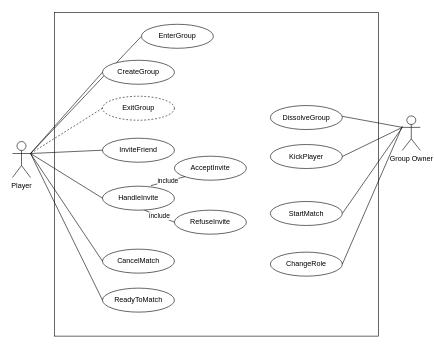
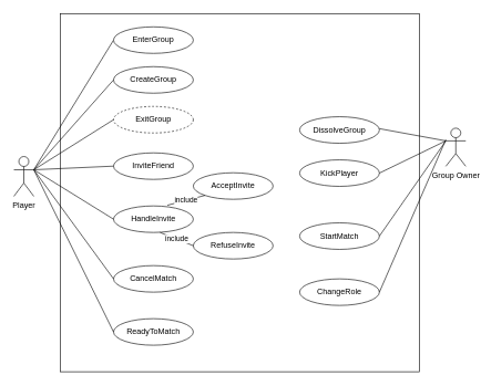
  <mxCell id="0" />
  <mxCell id="1" parent="0" />
  <mxCell id="2" value="" style="whiteSpace=wrap;html=1;aspect=fixed;fillColor=none;" vertex="1" parent="1"><mxGeometry x="90" y="20" width="540" height="540" as="geometry" /></mxCell>
  <mxCell id="3" style="rounded=1;orthogonalLoop=1;jettySize=auto;html=1;exitX=1;exitY=0.333;exitDx=0;exitDy=0;exitPerimeter=0;entryX=0;entryY=0.5;entryDx=0;entryDy=0;curved=0;endArrow=none;endFill=0;" edge="1" parent="1" source="4" target="6"><mxGeometry relative="1" as="geometry" /></mxCell>
  <mxCell id="4" value="Player" style="shape=umlActor;verticalLabelPosition=bottom;verticalAlign=top;html=1;" vertex="1" parent="1"><mxGeometry x="20" y="235.5" width="30" height="60" as="geometry" /></mxCell>
  <mxCell id="5" value="CreateGroup" style="ellipse;whiteSpace=wrap;html=1;" vertex="1" parent="1"><mxGeometry x="170" y="100" width="120" height="40" as="geometry" /></mxCell>
- <mxCell id="6" value="EnterGroup" style="ellipse;whiteSpace=wrap;html=1;" vertex="1" parent="1"><mxGeometry x="235" y="40" width="120" height="40" as="geometry" /></mxCell>
+ <mxCell id="6" value="EnterGroup" style="ellipse;whiteSpace=wrap;html=1;" vertex="1" parent="1"><mxGeometry x="170" y="40" width="120" height="40" as="geometry" /></mxCell>
  <mxCell id="7" value="ExitGroup" style="ellipse;whiteSpace=wrap;html=1;dashed=1;" vertex="1" parent="1"><mxGeometry x="170" y="160" width="120" height="40" as="geometry" /></mxCell>
  <mxCell id="8" value="InviteFriend" style="ellipse;whiteSpace=wrap;html=1;" vertex="1" parent="1"><mxGeometry x="170" y="230" width="120" height="40" as="geometry" /></mxCell>
  <mxCell id="9" value="HandleInvite" style="ellipse;whiteSpace=wrap;html=1;" vertex="1" parent="1"><mxGeometry x="170" y="310" width="120" height="40" as="geometry" /></mxCell>
  <mxCell id="10" value="KickPlayer" style="ellipse;whiteSpace=wrap;html=1;" vertex="1" parent="1"><mxGeometry x="450" y="240.5" width="120" height="40" as="geometry" /></mxCell>
  <mxCell id="11" value="DissolveGroup" style="ellipse;whiteSpace=wrap;html=1;" vertex="1" parent="1"><mxGeometry x="450" y="175.5" width="120" height="40" as="geometry" /></mxCell>
  <mxCell id="12" value="Group Owner" style="shape=umlActor;verticalLabelPosition=bottom;verticalAlign=top;html=1;" vertex="1" parent="1"><mxGeometry x="670" y="192.75" width="30" height="57.5" as="geometry" /></mxCell>
  <mxCell id="13" value="StartMatch" style="ellipse;whiteSpace=wrap;html=1;" vertex="1" parent="1"><mxGeometry x="450" y="335.5" width="120" height="40" as="geometry" /></mxCell>
- <mxCell id="14" value="CancelMatch" style="ellipse;whiteSpace=wrap;html=1;" vertex="1" parent="1"><mxGeometry x="170" y="415" width="120" height="40" as="geometry" /></mxCell>
+ <mxCell id="14" value="CancelMatch" style="ellipse;whiteSpace=wrap;html=1;" vertex="1" parent="1"><mxGeometry x="170" y="400" width="120" height="40" as="geometry" /></mxCell>
  <mxCell id="15" value="ReadyToMatch" style="ellipse;whiteSpace=wrap;html=1;" vertex="1" parent="1"><mxGeometry x="170" y="480" width="120" height="40" as="geometry" /></mxCell>
  <mxCell id="16" value="ChangeRole" style="ellipse;whiteSpace=wrap;html=1;" vertex="1" parent="1"><mxGeometry x="450" y="420" width="120" height="40" as="geometry" /></mxCell>
- <mxCell id="17" style="rounded=0;orthogonalLoop=1;jettySize=auto;html=1;exitX=0;exitY=0.5;exitDx=0;exitDy=0;entryX=1;entryY=0.333;entryDx=0;entryDy=0;entryPerimeter=0;endArrow=none;endFill=0;dashed=1;" edge="1" parent="1" source="7" target="4"><mxGeometry relative="1" as="geometry" /></mxCell>
+ <mxCell id="17" style="rounded=0;orthogonalLoop=1;jettySize=auto;html=1;exitX=0;exitY=0.5;exitDx=0;exitDy=0;entryX=1;entryY=0.333;entryDx=0;entryDy=0;entryPerimeter=0;endArrow=none;endFill=0;" edge="1" parent="1" source="7" target="4"><mxGeometry relative="1" as="geometry" /></mxCell>
  <mxCell id="18" style="rounded=0;orthogonalLoop=1;jettySize=auto;html=1;exitX=0;exitY=0.5;exitDx=0;exitDy=0;entryX=1;entryY=0.333;entryDx=0;entryDy=0;entryPerimeter=0;strokeColor=default;endArrow=none;endFill=0;" edge="1" parent="1" source="8" target="4"><mxGeometry relative="1" as="geometry" /></mxCell>
  <mxCell id="19" value="" style="endArrow=none;html=1;rounded=0;exitX=1;exitY=0.333;exitDx=0;exitDy=0;exitPerimeter=0;entryX=0;entryY=0.5;entryDx=0;entryDy=0;" edge="1" parent="1" source="4" target="9"><mxGeometry width="50" height="50" relative="1" as="geometry"><mxPoint x="440" y="370" as="sourcePoint" /><mxPoint x="490" y="320" as="targetPoint" /></mxGeometry></mxCell>
  <mxCell id="20" value="" style="endArrow=none;html=1;rounded=0;exitX=1;exitY=0.333;exitDx=0;exitDy=0;exitPerimeter=0;entryX=0;entryY=0.5;entryDx=0;entryDy=0;" edge="1" parent="1" source="4" target="14"><mxGeometry width="50" height="50" relative="1" as="geometry"><mxPoint x="40" y="290" as="sourcePoint" /><mxPoint x="160" y="364" as="targetPoint" /></mxGeometry></mxCell>
  <mxCell id="21" value="" style="endArrow=none;html=1;rounded=0;entryX=0;entryY=0.5;entryDx=0;entryDy=0;exitX=1;exitY=0.333;exitDx=0;exitDy=0;exitPerimeter=0;" edge="1" parent="1" source="4" target="15"><mxGeometry width="50" height="50" relative="1" as="geometry"><mxPoint x="80" y="280" as="sourcePoint" /><mxPoint x="190" y="350" as="targetPoint" /></mxGeometry></mxCell>
  <mxCell id="22" value="" style="endArrow=none;html=1;rounded=0;exitX=1;exitY=0.5;exitDx=0;exitDy=0;entryX=0;entryY=0.333;entryDx=0;entryDy=0;entryPerimeter=0;" edge="1" parent="1" target="12"><mxGeometry width="50" height="50" relative="1" as="geometry"><mxPoint x="570" y="193.5" as="sourcePoint" /><mxPoint x="670" y="295.5" as="targetPoint" /></mxGeometry></mxCell>
  <mxCell id="23" value="" style="endArrow=none;html=1;rounded=0;exitX=0;exitY=0.333;exitDx=0;exitDy=0;entryX=1;entryY=0.5;entryDx=0;entryDy=0;exitPerimeter=0;" edge="1" parent="1" source="12" target="10"><mxGeometry width="50" height="50" relative="1" as="geometry"><mxPoint x="590" y="130" as="sourcePoint" /><mxPoint x="690" y="232" as="targetPoint" /></mxGeometry></mxCell>
  <mxCell id="24" value="" style="endArrow=none;html=1;rounded=0;exitX=0;exitY=0.333;exitDx=0;exitDy=0;entryX=1;entryY=0.5;entryDx=0;entryDy=0;exitPerimeter=0;" edge="1" parent="1" source="12" target="13"><mxGeometry width="50" height="50" relative="1" as="geometry"><mxPoint x="600" y="140" as="sourcePoint" /><mxPoint x="700" y="242" as="targetPoint" /></mxGeometry></mxCell>
  <mxCell id="25" value="" style="endArrow=none;html=1;rounded=0;entryX=1;entryY=0.5;entryDx=0;entryDy=0;" edge="1" parent="1" target="16"><mxGeometry width="50" height="50" relative="1" as="geometry"><mxPoint x="670" y="210" as="sourcePoint" /><mxPoint x="710" y="252" as="targetPoint" /></mxGeometry></mxCell>
  <mxCell id="26" value="AcceptInvite" style="ellipse;whiteSpace=wrap;html=1;" vertex="1" parent="1"><mxGeometry x="290" y="260" width="120" height="40" as="geometry" /></mxCell>
  <mxCell id="27" value="RefuseInvite" style="ellipse;whiteSpace=wrap;html=1;" vertex="1" parent="1"><mxGeometry x="290" y="350" width="120" height="40" as="geometry" /></mxCell>
  <mxCell id="28" value="include" style="endArrow=none;html=1;rounded=0;entryX=0;entryY=1;entryDx=0;entryDy=0;exitX=0.675;exitY=-0.025;exitDx=0;exitDy=0;exitPerimeter=0;" edge="1" parent="1" source="9" target="26"><mxGeometry width="50" height="50" relative="1" as="geometry"><mxPoint x="260" y="310" as="sourcePoint" /><mxPoint x="310" y="260" as="targetPoint" /></mxGeometry></mxCell>
  <mxCell id="29" value="" style="endArrow=none;html=1;rounded=0;entryX=0;entryY=0.5;entryDx=0;entryDy=0;exitX=0.7;exitY=0.125;exitDx=0;exitDy=0;exitPerimeter=0;" edge="1" parent="1" target="27"><mxGeometry width="50" height="50" relative="1" as="geometry"><mxPoint x="240" y="350" as="sourcePoint" /><mxPoint x="294" y="329" as="targetPoint" /></mxGeometry></mxCell>
  <mxCell id="30" value="include" style="edgeLabel;html=1;align=center;verticalAlign=middle;resizable=0;points=[];" vertex="1" connectable="0" parent="29"><mxGeometry x="-0.035" relative="1" as="geometry"><mxPoint as="offset" /></mxGeometry></mxCell>
  <mxCell id="31" style="rounded=0;orthogonalLoop=1;jettySize=auto;html=1;exitX=0;exitY=0.5;exitDx=0;exitDy=0;entryX=1;entryY=0.333;entryDx=0;entryDy=0;entryPerimeter=0;endArrow=none;endFill=0;" edge="1" parent="1" source="5" target="4"><mxGeometry relative="1" as="geometry"><mxPoint x="180" y="164" as="sourcePoint" /><mxPoint x="60" y="260" as="targetPoint" /></mxGeometry></mxCell>
